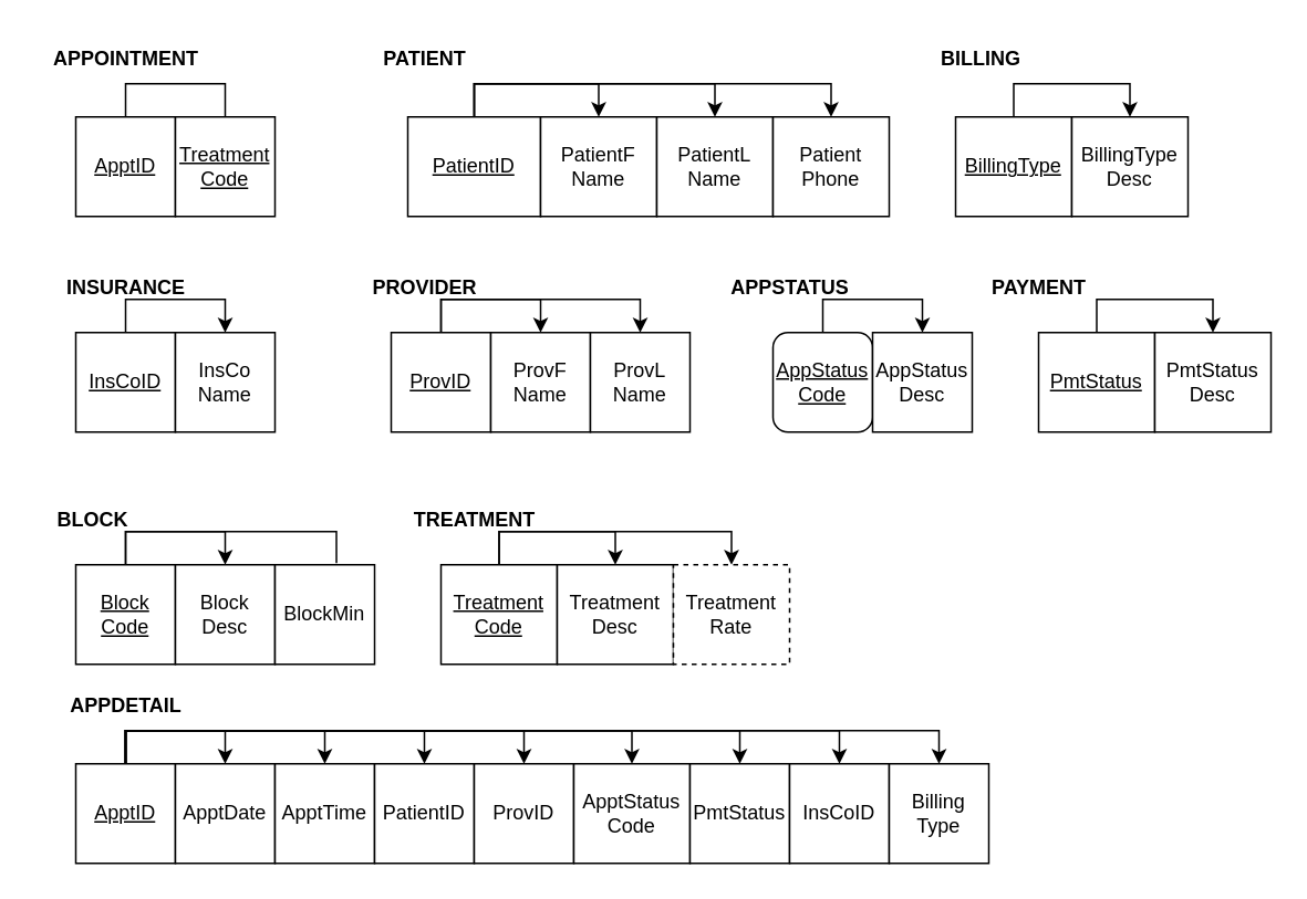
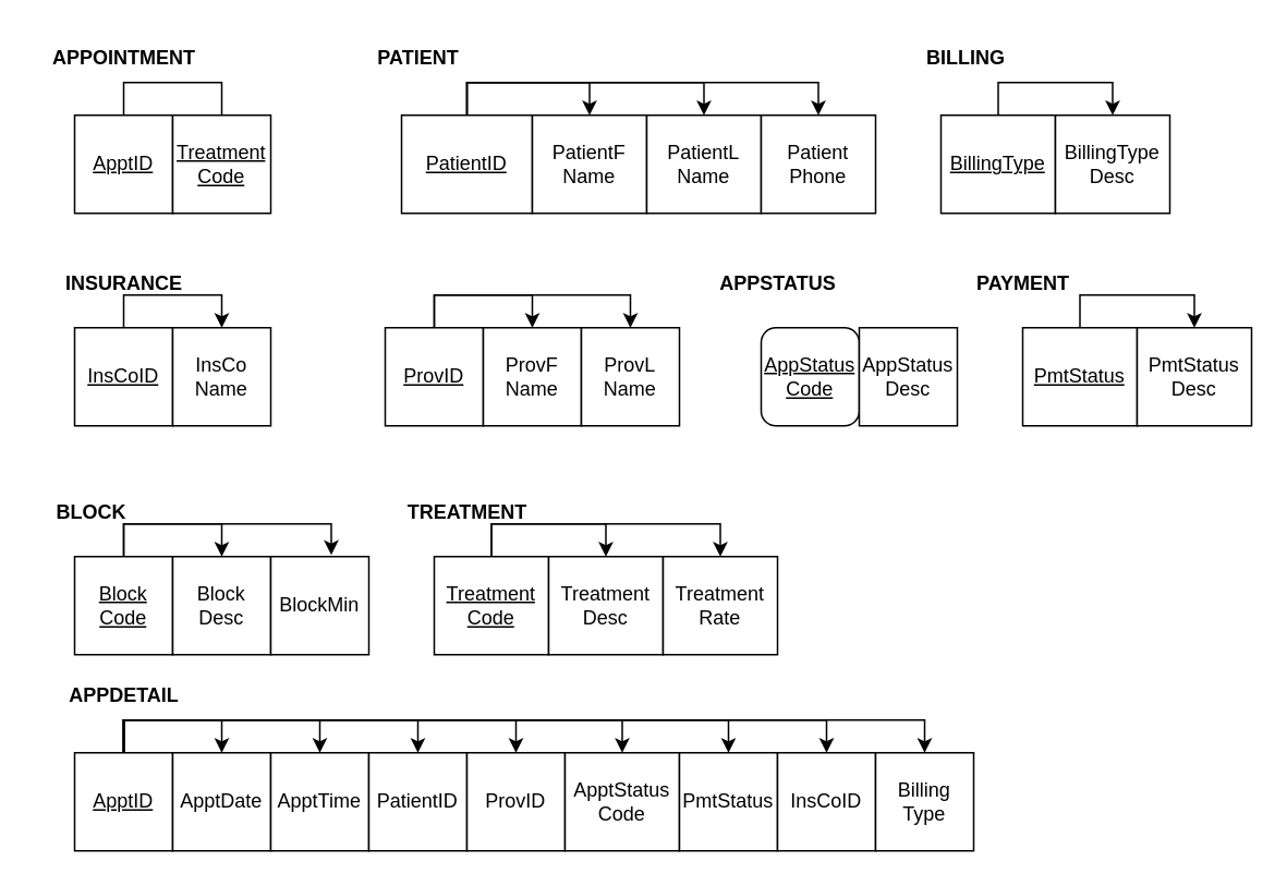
  <mxCell id="0" />
  <mxCell id="1" parent="0" />
  <mxCell id="2" style="edgeStyle=orthogonalEdgeStyle;rounded=0;orthogonalLoop=1;jettySize=auto;html=1;exitX=0.5;exitY=0;exitDx=0;exitDy=0;entryX=0.5;entryY=0;entryDx=0;entryDy=0;endArrow=none;endFill=0;" parent="1" source="3" target="4" edge="1"><mxGeometry relative="1" as="geometry" /></mxCell>
  <mxCell id="3" value="&lt;u&gt;ApptID&lt;/u&gt;" style="rounded=0;whiteSpace=wrap;html=1;" parent="1" vertex="1"><mxGeometry x="45" y="70" width="60" height="60" as="geometry" /></mxCell>
  <mxCell id="4" value="&lt;u&gt;Treatment&lt;/u&gt;&lt;div&gt;&lt;u&gt;Code&lt;/u&gt;&lt;/div&gt;" style="rounded=0;whiteSpace=wrap;html=1;" parent="1" vertex="1"><mxGeometry x="105" y="70" width="60" height="60" as="geometry" /></mxCell>
  <mxCell id="5" value="&lt;b&gt;APPOINTMENT&lt;/b&gt;" style="text;html=1;align=center;verticalAlign=middle;resizable=0;points=[];autosize=1;strokeColor=none;fillColor=none;" parent="1" vertex="1"><mxGeometry x="20" y="20" width="110" height="30" as="geometry" /></mxCell>
  <mxCell id="6" value="&lt;b&gt;PATIENT&lt;/b&gt;" style="text;html=1;align=center;verticalAlign=middle;resizable=0;points=[];autosize=1;strokeColor=none;fillColor=none;" parent="1" vertex="1"><mxGeometry x="220" y="20" width="70" height="30" as="geometry" /></mxCell>
  <mxCell id="7" style="edgeStyle=orthogonalEdgeStyle;rounded=0;orthogonalLoop=1;jettySize=auto;html=1;exitX=0.5;exitY=0;exitDx=0;exitDy=0;entryX=0.5;entryY=0;entryDx=0;entryDy=0;" parent="1" source="10" target="11" edge="1"><mxGeometry relative="1" as="geometry" /></mxCell>
  <mxCell id="8" style="edgeStyle=orthogonalEdgeStyle;rounded=0;orthogonalLoop=1;jettySize=auto;html=1;exitX=0.5;exitY=0;exitDx=0;exitDy=0;entryX=0.5;entryY=0;entryDx=0;entryDy=0;" parent="1" source="10" target="12" edge="1"><mxGeometry relative="1" as="geometry" /></mxCell>
  <mxCell id="9" style="edgeStyle=orthogonalEdgeStyle;rounded=0;orthogonalLoop=1;jettySize=auto;html=1;exitX=0.5;exitY=0;exitDx=0;exitDy=0;entryX=0.5;entryY=0;entryDx=0;entryDy=0;" parent="1" source="10" target="13" edge="1"><mxGeometry relative="1" as="geometry" /></mxCell>
  <mxCell id="10" value="&lt;u&gt;PatientID&lt;/u&gt;" style="rounded=0;whiteSpace=wrap;html=1;" parent="1" vertex="1"><mxGeometry x="245" y="70" width="80" height="60" as="geometry" /></mxCell>
  <mxCell id="11" value="PatientF&lt;div&gt;Name&lt;/div&gt;" style="rounded=0;whiteSpace=wrap;html=1;" parent="1" vertex="1"><mxGeometry x="325" y="70" width="70" height="60" as="geometry" /></mxCell>
  <mxCell id="12" value="PatientL&lt;div&gt;Name&lt;/div&gt;" style="rounded=0;whiteSpace=wrap;html=1;" parent="1" vertex="1"><mxGeometry x="395" y="70" width="70" height="60" as="geometry" /></mxCell>
  <mxCell id="13" value="Patient&lt;div&gt;Phone&lt;/div&gt;" style="rounded=0;whiteSpace=wrap;html=1;" parent="1" vertex="1"><mxGeometry x="465" y="70" width="70" height="60" as="geometry" /></mxCell>
  <mxCell id="14" value="&lt;b&gt;BILLING&lt;/b&gt;" style="text;html=1;align=center;verticalAlign=middle;resizable=0;points=[];autosize=1;strokeColor=none;fillColor=none;" parent="1" vertex="1"><mxGeometry x="555" y="20" width="70" height="30" as="geometry" /></mxCell>
  <mxCell id="15" style="edgeStyle=orthogonalEdgeStyle;rounded=0;orthogonalLoop=1;jettySize=auto;html=1;exitX=0.5;exitY=0;exitDx=0;exitDy=0;entryX=0.5;entryY=0;entryDx=0;entryDy=0;" parent="1" source="16" target="17" edge="1"><mxGeometry relative="1" as="geometry" /></mxCell>
  <mxCell id="16" value="&lt;u&gt;BillingType&lt;/u&gt;" style="rounded=0;whiteSpace=wrap;html=1;" parent="1" vertex="1"><mxGeometry x="575" y="70" width="70" height="60" as="geometry" /></mxCell>
  <mxCell id="17" value="BillingType&lt;div&gt;Desc&lt;/div&gt;" style="rounded=0;whiteSpace=wrap;html=1;" parent="1" vertex="1"><mxGeometry x="645" y="70" width="70" height="60" as="geometry" /></mxCell>
  <mxCell id="18" value="&lt;b&gt;INSURANCE&lt;/b&gt;" style="text;html=1;align=center;verticalAlign=middle;resizable=0;points=[];autosize=1;strokeColor=none;fillColor=none;" parent="1" vertex="1"><mxGeometry x="30" y="158" width="90" height="30" as="geometry" /></mxCell>
  <mxCell id="19" style="edgeStyle=orthogonalEdgeStyle;rounded=0;orthogonalLoop=1;jettySize=auto;html=1;exitX=0.5;exitY=0;exitDx=0;exitDy=0;entryX=0.5;entryY=0;entryDx=0;entryDy=0;" parent="1" source="20" target="21" edge="1"><mxGeometry relative="1" as="geometry" /></mxCell>
  <mxCell id="20" value="&lt;u&gt;InsCoID&lt;/u&gt;" style="rounded=0;whiteSpace=wrap;html=1;" parent="1" vertex="1"><mxGeometry x="45" y="200" width="60" height="60" as="geometry" /></mxCell>
  <mxCell id="21" value="InsCo&lt;div&gt;Name&lt;/div&gt;" style="rounded=0;whiteSpace=wrap;html=1;" parent="1" vertex="1"><mxGeometry x="105" y="200" width="60" height="60" as="geometry" /></mxCell>
- <mxCell id="22" value="&lt;b&gt;PROVIDER&lt;/b&gt;" style="text;html=1;align=center;verticalAlign=middle;resizable=0;points=[];autosize=1;strokeColor=none;fillColor=none;" parent="1" vertex="1"><mxGeometry x="210" y="158" width="90" height="30" as="geometry" /></mxCell>
  <mxCell id="23" style="edgeStyle=orthogonalEdgeStyle;rounded=0;orthogonalLoop=1;jettySize=auto;html=1;exitX=0.5;exitY=0;exitDx=0;exitDy=0;entryX=0.5;entryY=0;entryDx=0;entryDy=0;" parent="1" source="25" target="26" edge="1"><mxGeometry relative="1" as="geometry" /></mxCell>
  <mxCell id="24" style="edgeStyle=orthogonalEdgeStyle;rounded=0;orthogonalLoop=1;jettySize=auto;html=1;exitX=0.5;exitY=0;exitDx=0;exitDy=0;entryX=0.5;entryY=0;entryDx=0;entryDy=0;" parent="1" source="25" target="27" edge="1"><mxGeometry relative="1" as="geometry" /></mxCell>
  <mxCell id="25" value="&lt;u&gt;ProvID&lt;/u&gt;" style="rounded=0;whiteSpace=wrap;html=1;" parent="1" vertex="1"><mxGeometry x="235" y="200" width="60" height="60" as="geometry" /></mxCell>
  <mxCell id="26" value="ProvF&lt;div&gt;Name&lt;/div&gt;" style="rounded=0;whiteSpace=wrap;html=1;" parent="1" vertex="1"><mxGeometry x="295" y="200" width="60" height="60" as="geometry" /></mxCell>
  <mxCell id="27" value="ProvL&lt;div&gt;Name&lt;/div&gt;" style="rounded=0;whiteSpace=wrap;html=1;" parent="1" vertex="1"><mxGeometry x="355" y="200" width="60" height="60" as="geometry" /></mxCell>
  <mxCell id="28" value="&lt;b&gt;APPSTATUS&lt;/b&gt;" style="text;html=1;align=center;verticalAlign=middle;resizable=0;points=[];autosize=1;strokeColor=none;fillColor=none;" parent="1" vertex="1"><mxGeometry x="430" y="158" width="90" height="30" as="geometry" /></mxCell>
- <mxCell id="29" style="edgeStyle=orthogonalEdgeStyle;rounded=0;orthogonalLoop=1;jettySize=auto;html=1;exitX=0.5;exitY=0;exitDx=0;exitDy=0;entryX=0.5;entryY=0;entryDx=0;entryDy=0;" parent="1" source="30" target="31" edge="1"><mxGeometry relative="1" as="geometry" /></mxCell>
  <mxCell id="30" value="&lt;u&gt;AppStatus&lt;/u&gt;&lt;div&gt;&lt;u&gt;Code&lt;/u&gt;&lt;/div&gt;" style="whiteSpace=wrap;html=1;rounded=1;" parent="1" vertex="1"><mxGeometry x="465" y="200" width="60" height="60" as="geometry" /></mxCell>
  <mxCell id="31" value="AppStatus&lt;div&gt;Desc&lt;/div&gt;" style="rounded=0;whiteSpace=wrap;html=1;" parent="1" vertex="1"><mxGeometry x="525" y="200" width="60" height="60" as="geometry" /></mxCell>
  <mxCell id="32" value="&lt;b&gt;PAYMENT&lt;/b&gt;" style="text;html=1;align=center;verticalAlign=middle;resizable=0;points=[];autosize=1;strokeColor=none;fillColor=none;" parent="1" vertex="1"><mxGeometry x="585" y="158" width="80" height="30" as="geometry" /></mxCell>
  <mxCell id="33" style="edgeStyle=orthogonalEdgeStyle;rounded=0;orthogonalLoop=1;jettySize=auto;html=1;exitX=0.5;exitY=0;exitDx=0;exitDy=0;entryX=0.5;entryY=0;entryDx=0;entryDy=0;" parent="1" source="34" target="35" edge="1"><mxGeometry relative="1" as="geometry" /></mxCell>
  <mxCell id="34" value="&lt;u&gt;PmtStatus&lt;/u&gt;" style="rounded=0;whiteSpace=wrap;html=1;" parent="1" vertex="1"><mxGeometry x="625" y="200" width="70" height="60" as="geometry" /></mxCell>
  <mxCell id="35" value="PmtStatus&lt;div&gt;Desc&lt;/div&gt;" style="rounded=0;whiteSpace=wrap;html=1;" parent="1" vertex="1"><mxGeometry x="695" y="200" width="70" height="60" as="geometry" /></mxCell>
  <mxCell id="36" value="&lt;b&gt;BLOCK&lt;/b&gt;" style="text;html=1;align=center;verticalAlign=middle;resizable=0;points=[];autosize=1;strokeColor=none;fillColor=none;" parent="1" vertex="1"><mxGeometry x="20" y="298" width="70" height="30" as="geometry" /></mxCell>
  <mxCell id="37" style="edgeStyle=orthogonalEdgeStyle;rounded=0;orthogonalLoop=1;jettySize=auto;html=1;exitX=0.5;exitY=0;exitDx=0;exitDy=0;entryX=0.5;entryY=0;entryDx=0;entryDy=0;" parent="1" source="38" target="39" edge="1"><mxGeometry relative="1" as="geometry" /></mxCell>
  <mxCell id="38" value="&lt;u&gt;Block&lt;/u&gt;&lt;div&gt;&lt;u&gt;Code&lt;/u&gt;&lt;/div&gt;" style="rounded=0;whiteSpace=wrap;html=1;" parent="1" vertex="1"><mxGeometry x="45" y="340" width="60" height="60" as="geometry" /></mxCell>
  <mxCell id="39" value="Block&lt;div&gt;Desc&lt;/div&gt;" style="rounded=0;whiteSpace=wrap;html=1;" parent="1" vertex="1"><mxGeometry x="105" y="340" width="60" height="60" as="geometry" /></mxCell>
  <mxCell id="40" value="BlockMin" style="rounded=0;whiteSpace=wrap;html=1;" parent="1" vertex="1"><mxGeometry x="165" y="340" width="60" height="60" as="geometry" /></mxCell>
- <mxCell id="41" style="edgeStyle=orthogonalEdgeStyle;rounded=0;orthogonalLoop=1;jettySize=auto;html=1;exitX=0.5;exitY=0;exitDx=0;exitDy=0;entryX=0.617;entryY=-0.017;entryDx=0;entryDy=0;entryPerimeter=0;endArrow=none;" parent="1" source="38" target="40" edge="1"><mxGeometry relative="1" as="geometry" /></mxCell>
+ <mxCell id="41" style="edgeStyle=orthogonalEdgeStyle;rounded=0;orthogonalLoop=1;jettySize=auto;html=1;exitX=0.5;exitY=0;exitDx=0;exitDy=0;entryX=0.617;entryY=-0.017;entryDx=0;entryDy=0;entryPerimeter=0;" parent="1" source="38" target="40" edge="1"><mxGeometry relative="1" as="geometry" /></mxCell>
  <mxCell id="42" value="&lt;b&gt;TREATMENT&lt;/b&gt;" style="text;html=1;align=center;verticalAlign=middle;resizable=0;points=[];autosize=1;strokeColor=none;fillColor=none;" parent="1" vertex="1"><mxGeometry x="235" y="298" width="100" height="30" as="geometry" /></mxCell>
  <mxCell id="43" style="edgeStyle=orthogonalEdgeStyle;rounded=0;orthogonalLoop=1;jettySize=auto;html=1;exitX=0.5;exitY=0;exitDx=0;exitDy=0;entryX=0.5;entryY=0;entryDx=0;entryDy=0;" parent="1" source="45" target="46" edge="1"><mxGeometry relative="1" as="geometry" /></mxCell>
  <mxCell id="44" style="edgeStyle=orthogonalEdgeStyle;rounded=0;orthogonalLoop=1;jettySize=auto;html=1;exitX=0.5;exitY=0;exitDx=0;exitDy=0;entryX=0.5;entryY=0;entryDx=0;entryDy=0;" parent="1" source="45" target="47" edge="1"><mxGeometry relative="1" as="geometry" /></mxCell>
  <mxCell id="45" value="&lt;u&gt;Treatment&lt;/u&gt;&lt;div&gt;&lt;u&gt;Code&lt;/u&gt;&lt;/div&gt;" style="rounded=0;whiteSpace=wrap;html=1;" parent="1" vertex="1"><mxGeometry x="265" y="340" width="70" height="60" as="geometry" /></mxCell>
  <mxCell id="46" value="Treatment&lt;div&gt;Desc&lt;/div&gt;" style="rounded=0;whiteSpace=wrap;html=1;" parent="1" vertex="1"><mxGeometry x="335" y="340" width="70" height="60" as="geometry" /></mxCell>
- <mxCell id="47" value="Treatment&lt;div&gt;Rate&lt;/div&gt;" style="rounded=0;whiteSpace=wrap;html=1;dashed=1;" parent="1" vertex="1"><mxGeometry x="405" y="340" width="70" height="60" as="geometry" /></mxCell>
+ <mxCell id="47" value="Treatment&lt;div&gt;Rate&lt;/div&gt;" style="rounded=0;whiteSpace=wrap;html=1;" parent="1" vertex="1"><mxGeometry x="405" y="340" width="70" height="60" as="geometry" /></mxCell>
  <mxCell id="48" value="&lt;b&gt;APPDETAIL&lt;/b&gt;" style="text;html=1;align=center;verticalAlign=middle;resizable=0;points=[];autosize=1;strokeColor=none;fillColor=none;" parent="1" vertex="1"><mxGeometry x="30" y="410" width="90" height="30" as="geometry" /></mxCell>
  <mxCell id="49" style="edgeStyle=orthogonalEdgeStyle;rounded=0;orthogonalLoop=1;jettySize=auto;html=1;exitX=0.5;exitY=0;exitDx=0;exitDy=0;entryX=0.5;entryY=0;entryDx=0;entryDy=0;" parent="1" source="57" target="58" edge="1"><mxGeometry relative="1" as="geometry" /></mxCell>
  <mxCell id="50" style="edgeStyle=orthogonalEdgeStyle;rounded=0;orthogonalLoop=1;jettySize=auto;html=1;exitX=0.5;exitY=0;exitDx=0;exitDy=0;entryX=0.5;entryY=0;entryDx=0;entryDy=0;" parent="1" source="57" target="59" edge="1"><mxGeometry relative="1" as="geometry" /></mxCell>
  <mxCell id="51" style="edgeStyle=orthogonalEdgeStyle;rounded=0;orthogonalLoop=1;jettySize=auto;html=1;exitX=0.5;exitY=0;exitDx=0;exitDy=0;entryX=0.5;entryY=0;entryDx=0;entryDy=0;" parent="1" source="57" target="60" edge="1"><mxGeometry relative="1" as="geometry" /></mxCell>
  <mxCell id="52" style="edgeStyle=orthogonalEdgeStyle;rounded=0;orthogonalLoop=1;jettySize=auto;html=1;exitX=0.5;exitY=0;exitDx=0;exitDy=0;entryX=0.5;entryY=0;entryDx=0;entryDy=0;" parent="1" source="57" target="61" edge="1"><mxGeometry relative="1" as="geometry" /></mxCell>
  <mxCell id="53" style="edgeStyle=orthogonalEdgeStyle;rounded=0;orthogonalLoop=1;jettySize=auto;html=1;exitX=0.5;exitY=0;exitDx=0;exitDy=0;entryX=0.5;entryY=0;entryDx=0;entryDy=0;" parent="1" source="57" target="62" edge="1"><mxGeometry relative="1" as="geometry" /></mxCell>
  <mxCell id="54" style="edgeStyle=orthogonalEdgeStyle;rounded=0;orthogonalLoop=1;jettySize=auto;html=1;exitX=0.5;exitY=0;exitDx=0;exitDy=0;entryX=0.5;entryY=0;entryDx=0;entryDy=0;" parent="1" source="57" target="63" edge="1"><mxGeometry relative="1" as="geometry" /></mxCell>
  <mxCell id="55" style="edgeStyle=orthogonalEdgeStyle;rounded=0;orthogonalLoop=1;jettySize=auto;html=1;exitX=0.5;exitY=0;exitDx=0;exitDy=0;entryX=0.5;entryY=0;entryDx=0;entryDy=0;" edge="1" parent="1" source="57" target="64"><mxGeometry relative="1" as="geometry" /></mxCell>
  <mxCell id="56" style="edgeStyle=orthogonalEdgeStyle;rounded=0;orthogonalLoop=1;jettySize=auto;html=1;exitX=0.5;exitY=0;exitDx=0;exitDy=0;entryX=0.5;entryY=0;entryDx=0;entryDy=0;" edge="1" parent="1" source="57" target="65"><mxGeometry relative="1" as="geometry" /></mxCell>
  <mxCell id="57" value="&lt;u&gt;ApptID&lt;/u&gt;" style="rounded=0;whiteSpace=wrap;html=1;" parent="1" vertex="1"><mxGeometry x="45" y="460" width="60" height="60" as="geometry" /></mxCell>
  <mxCell id="58" value="ApptDate" style="rounded=0;whiteSpace=wrap;html=1;" parent="1" vertex="1"><mxGeometry x="105" y="460" width="60" height="60" as="geometry" /></mxCell>
  <mxCell id="59" value="ApptTime" style="rounded=0;whiteSpace=wrap;html=1;" parent="1" vertex="1"><mxGeometry x="165" y="460" width="60" height="60" as="geometry" /></mxCell>
  <mxCell id="60" value="PatientID" style="rounded=0;whiteSpace=wrap;html=1;" parent="1" vertex="1"><mxGeometry x="225" y="460" width="60" height="60" as="geometry" /></mxCell>
  <mxCell id="61" value="ProvID" style="rounded=0;whiteSpace=wrap;html=1;" parent="1" vertex="1"><mxGeometry x="285" y="460" width="60" height="60" as="geometry" /></mxCell>
  <mxCell id="62" value="ApptStatus&lt;div&gt;Code&lt;/div&gt;" style="rounded=0;whiteSpace=wrap;html=1;" parent="1" vertex="1"><mxGeometry x="345" y="460" width="70" height="60" as="geometry" /></mxCell>
  <mxCell id="63" value="PmtStatus" style="rounded=0;whiteSpace=wrap;html=1;" parent="1" vertex="1"><mxGeometry x="415" y="460" width="60" height="60" as="geometry" /></mxCell>
  <mxCell id="64" value="InsCoID" style="rounded=0;whiteSpace=wrap;html=1;" vertex="1" parent="1"><mxGeometry x="475" y="460" width="60" height="60" as="geometry" /></mxCell>
  <mxCell id="65" value="Billing&lt;div&gt;Type&lt;/div&gt;" style="rounded=0;whiteSpace=wrap;html=1;" vertex="1" parent="1"><mxGeometry x="535" y="460" width="60" height="60" as="geometry" /></mxCell>
